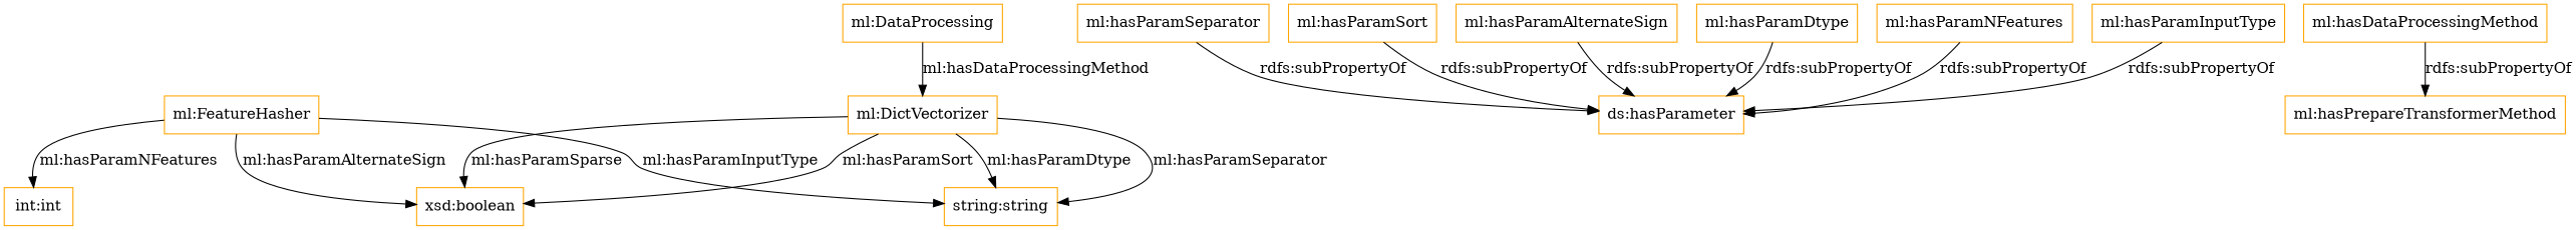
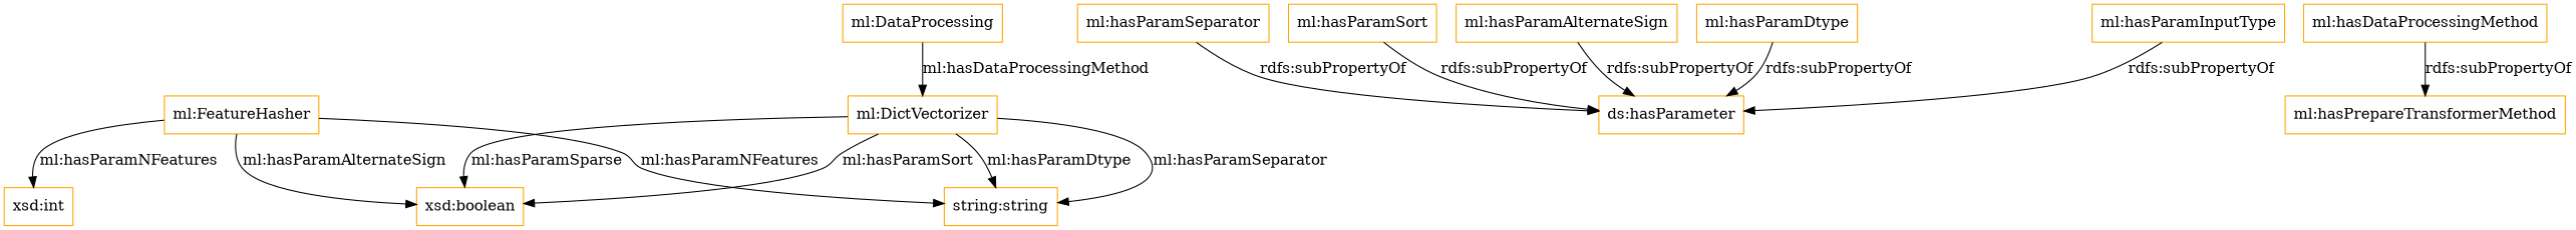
  digraph {
    rankdir=TB
    node [color=orange shape=rectangle]
    n1 [label="string:string"]
    "ml:FeatureHasher"
    "xsd:boolean"
-   "xsd:int" [label="int:int"]
+   "xsd:int"
    "ml:DictVectorizer"
    "ml:DataProcessing"
    "ml:hasParamSeparator"
    "ds:hasParameter"
    "ml:hasParamSort"
    "ml:hasParamAlternateSign"
    "ml:hasParamDtype"
-   "ml:hasParamNFeatures"
    "ml:hasParamInputType"
    "ml:hasDataProcessingMethod"
    "ml:hasPrepareTransformerMethod"
-   "ml:FeatureHasher" -> n1 [label="ml:hasParamInputType"]
+   "ml:FeatureHasher" -> n1 [label="ml:hasParamNFeatures"]
    "ml:FeatureHasher" -> "xsd:boolean" [label="ml:hasParamAlternateSign"]
    "ml:FeatureHasher" -> "xsd:int" [label="ml:hasParamNFeatures"]
    "ml:DictVectorizer" -> n1 [label="ml:hasParamSeparator"]
    "ml:DictVectorizer" -> n1 [label="ml:hasParamDtype"]
    "ml:DictVectorizer" -> "xsd:boolean" [label="ml:hasParamSparse"]
    "ml:DictVectorizer" -> "xsd:boolean" [label="ml:hasParamSort"]
    "ml:DataProcessing" -> "ml:DictVectorizer" [label="ml:hasDataProcessingMethod"]
    "ml:hasParamSeparator" -> "ds:hasParameter" [label="rdfs:subPropertyOf"]
    "ml:hasParamSort" -> "ds:hasParameter" [label="rdfs:subPropertyOf"]
    "ml:hasParamAlternateSign" -> "ds:hasParameter" [label="rdfs:subPropertyOf"]
    "ml:hasParamDtype" -> "ds:hasParameter" [label="rdfs:subPropertyOf"]
-   "ml:hasParamNFeatures" -> "ds:hasParameter" [label="rdfs:subPropertyOf"]
    "ml:hasParamInputType" -> "ds:hasParameter" [label="rdfs:subPropertyOf"]
    "ml:hasDataProcessingMethod" -> "ml:hasPrepareTransformerMethod" [label="rdfs:subPropertyOf"]
  }
